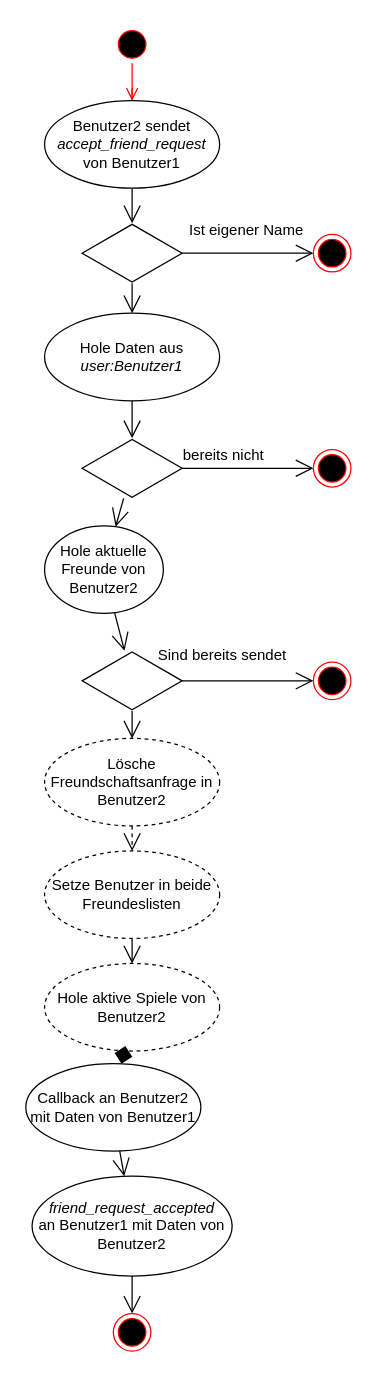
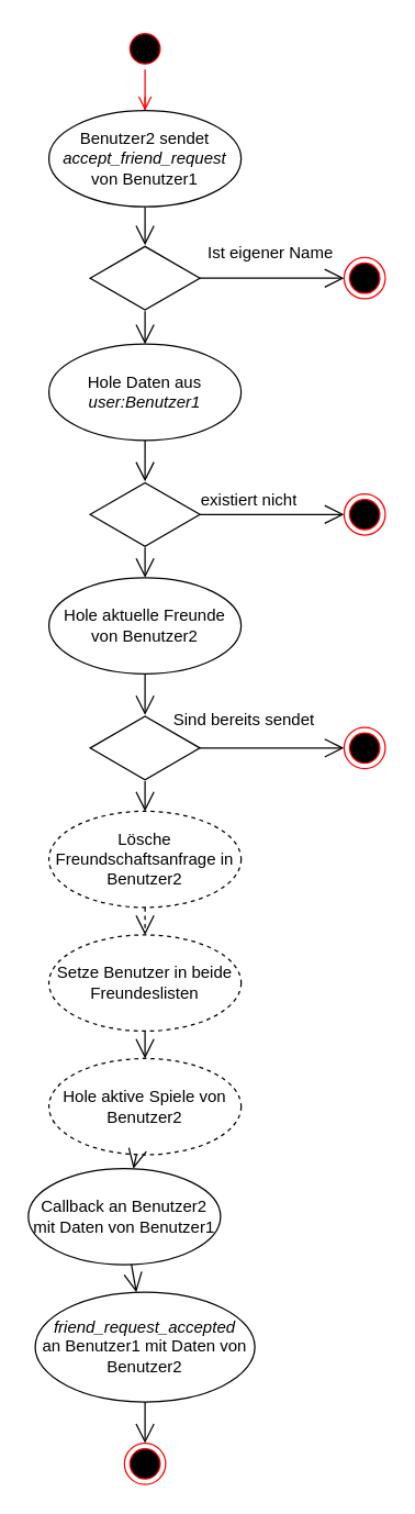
  <mxCell id="0" />
  <mxCell id="1" parent="0" />
  <mxCell id="2" value="" style="ellipse;html=1;shape=startState;fillColor=#000000;strokeColor=#ff0000;" parent="1" vertex="1"><mxGeometry x="90" y="20" width="30" height="30" as="geometry" /></mxCell>
  <mxCell id="3" value="" style="edgeStyle=orthogonalEdgeStyle;html=1;verticalAlign=bottom;endArrow=open;endSize=8;strokeColor=#ff0000;rounded=0;" parent="1" source="14" edge="1"><mxGeometry relative="1" as="geometry"><mxPoint x="105" y="110" as="targetPoint" /></mxGeometry></mxCell>
  <mxCell id="4" value="" style="html=1;whiteSpace=wrap;aspect=fixed;shape=isoRectangle;" parent="1" vertex="1"><mxGeometry x="65" y="178" width="80" height="48" as="geometry" /></mxCell>
  <mxCell id="5" value="" style="endArrow=open;endFill=1;endSize=12;html=1;rounded=0;" parent="1" source="14" target="4" edge="1"><mxGeometry width="160" relative="1" as="geometry"><mxPoint x="20" y="260" as="sourcePoint" /><mxPoint x="180" y="260" as="targetPoint" /></mxGeometry></mxCell>
  <mxCell id="6" value="" style="endArrow=open;endFill=1;endSize=12;html=1;rounded=0;" parent="1" source="4" target="12" edge="1"><mxGeometry width="160" relative="1" as="geometry"><mxPoint x="270" y="340" as="sourcePoint" /><mxPoint x="280" y="232" as="targetPoint" /></mxGeometry></mxCell>
  <mxCell id="7" value="Ist eigener Name" style="text;strokeColor=none;fillColor=none;align=left;verticalAlign=top;spacingLeft=4;spacingRight=4;overflow=hidden;rotatable=0;points=[[0,0.5],[1,0.5]];portConstraint=eastwest;whiteSpace=wrap;html=1;" parent="1" vertex="1"><mxGeometry x="145" y="170" width="130" height="26" as="geometry" /></mxCell>
  <mxCell id="8" value="" style="endArrow=open;endFill=1;endSize=12;html=1;rounded=0;" parent="1" source="4" target="15" edge="1"><mxGeometry width="160" relative="1" as="geometry"><mxPoint x="20" y="260" as="sourcePoint" /><mxPoint x="105" y="260" as="targetPoint" /></mxGeometry></mxCell>
- <mxCell id="9" value="Hole aktuelle Freunde von Benutzer2" style="ellipse;whiteSpace=wrap;html=1;" parent="1" vertex="1"><mxGeometry x="35" y="420" width="95" height="70" as="geometry" /></mxCell>
+ <mxCell id="9" value="Hole aktuelle Freunde von Benutzer2" style="ellipse;whiteSpace=wrap;html=1;" parent="1" vertex="1"><mxGeometry x="35" y="420" width="140" height="70" as="geometry" /></mxCell>
  <mxCell id="10" value="" style="endArrow=open;endFill=1;endSize=12;html=1;rounded=0;" parent="1" target="16" edge="1"><mxGeometry width="160" relative="1" as="geometry"><mxPoint x="105" y="308" as="sourcePoint" /><mxPoint x="105" y="360" as="targetPoint" /></mxGeometry></mxCell>
  <mxCell id="11" value="" style="endArrow=open;endFill=1;endSize=12;html=1;rounded=0;" parent="1" source="22" target="26" edge="1"><mxGeometry width="160" relative="1" as="geometry"><mxPoint x="105" y="560" as="sourcePoint" /><mxPoint x="105" y="600" as="targetPoint" /></mxGeometry></mxCell>
  <mxCell id="12" value="" style="ellipse;html=1;shape=endState;fillColor=#000000;strokeColor=#ff0000;" parent="1" vertex="1"><mxGeometry x="250" y="187" width="30" height="30" as="geometry" /></mxCell>
  <mxCell id="13" value="" style="edgeStyle=orthogonalEdgeStyle;html=1;verticalAlign=bottom;endArrow=open;endSize=8;strokeColor=#ff0000;rounded=0;" edge="1" parent="1" source="2" target="14"><mxGeometry relative="1" as="geometry"><mxPoint x="105" y="110" as="targetPoint" /><mxPoint x="105" y="50" as="sourcePoint" /></mxGeometry></mxCell>
  <mxCell id="14" value="Benutzer2 sendet&lt;i&gt; accept_friend_request&lt;/i&gt;&lt;br&gt;von Benutzer1" style="ellipse;whiteSpace=wrap;html=1;" parent="1" vertex="1"><mxGeometry x="35" y="80" width="140" height="70" as="geometry" /></mxCell>
  <mxCell id="15" value="Hole&lt;i&gt;&amp;nbsp;&lt;/i&gt;Daten aus &lt;i&gt;user:Benutzer1&lt;/i&gt;" style="ellipse;whiteSpace=wrap;html=1;" vertex="1" parent="1"><mxGeometry x="35" y="250" width="140" height="70" as="geometry" /></mxCell>
  <mxCell id="16" value="" style="html=1;whiteSpace=wrap;aspect=fixed;shape=isoRectangle;" vertex="1" parent="1"><mxGeometry x="65" y="350" width="80" height="48" as="geometry" /></mxCell>
  <mxCell id="17" value="" style="endArrow=open;endFill=1;endSize=12;html=1;rounded=0;" edge="1" parent="1" source="16" target="19"><mxGeometry width="160" relative="1" as="geometry"><mxPoint x="250" y="350" as="sourcePoint" /><mxPoint x="220" y="370" as="targetPoint" /></mxGeometry></mxCell>
- <mxCell id="18" value="bereits nicht" style="text;strokeColor=none;fillColor=none;align=left;verticalAlign=top;spacingLeft=4;spacingRight=4;overflow=hidden;rotatable=0;points=[[0,0.5],[1,0.5]];portConstraint=eastwest;whiteSpace=wrap;html=1;" vertex="1" parent="1"><mxGeometry x="140" y="350" width="95" height="26" as="geometry" /></mxCell>
+ <mxCell id="18" value="existiert nicht" style="text;strokeColor=none;fillColor=none;align=left;verticalAlign=top;spacingLeft=4;spacingRight=4;overflow=hidden;rotatable=0;points=[[0,0.5],[1,0.5]];portConstraint=eastwest;whiteSpace=wrap;html=1;" vertex="1" parent="1"><mxGeometry x="140" y="350" width="95" height="26" as="geometry" /></mxCell>
  <mxCell id="19" value="" style="ellipse;html=1;shape=endState;fillColor=#000000;strokeColor=#ff0000;" vertex="1" parent="1"><mxGeometry x="250" y="359" width="30" height="30" as="geometry" /></mxCell>
  <mxCell id="20" value="" style="endArrow=open;endFill=1;endSize=12;html=1;rounded=0;" edge="1" parent="1" source="16" target="9"><mxGeometry width="160" relative="1" as="geometry"><mxPoint x="115" y="318" as="sourcePoint" /><mxPoint x="115" y="360" as="targetPoint" /></mxGeometry></mxCell>
  <mxCell id="21" value="" style="endArrow=open;endFill=1;endSize=12;html=1;rounded=0;" edge="1" parent="1" source="9" target="22"><mxGeometry width="160" relative="1" as="geometry"><mxPoint x="115" y="408" as="sourcePoint" /><mxPoint x="105" y="520" as="targetPoint" /></mxGeometry></mxCell>
  <mxCell id="22" value="" style="html=1;whiteSpace=wrap;aspect=fixed;shape=isoRectangle;" vertex="1" parent="1"><mxGeometry x="65" y="520" width="80" height="48" as="geometry" /></mxCell>
  <mxCell id="23" value="" style="endArrow=open;endFill=1;endSize=12;html=1;rounded=0;" edge="1" parent="1" source="22" target="24"><mxGeometry width="160" relative="1" as="geometry"><mxPoint x="220" y="560" as="sourcePoint" /><mxPoint x="230" y="550" as="targetPoint" /></mxGeometry></mxCell>
  <mxCell id="24" value="" style="ellipse;html=1;shape=endState;fillColor=#000000;strokeColor=#ff0000;" vertex="1" parent="1"><mxGeometry x="250" y="529" width="30" height="30" as="geometry" /></mxCell>
  <mxCell id="25" value="Sind bereits sendet" style="text;strokeColor=none;fillColor=none;align=left;verticalAlign=top;spacingLeft=4;spacingRight=4;overflow=hidden;rotatable=0;points=[[0,0.5],[1,0.5]];portConstraint=eastwest;whiteSpace=wrap;html=1;" vertex="1" parent="1"><mxGeometry x="120" y="510" width="160" height="26" as="geometry" /></mxCell>
  <mxCell id="26" value="Lösche Freundschaftsanfrage in Benutzer2" style="ellipse;whiteSpace=wrap;html=1;dashed=1;" vertex="1" parent="1"><mxGeometry x="35" y="590" width="140" height="70" as="geometry" /></mxCell>
  <mxCell id="27" value="" style="endArrow=open;endFill=1;endSize=12;html=1;rounded=0;dashed=1;" edge="1" parent="1" source="26" target="28"><mxGeometry width="160" relative="1" as="geometry"><mxPoint x="110" y="620" as="sourcePoint" /><mxPoint x="105" y="680" as="targetPoint" /></mxGeometry></mxCell>
  <mxCell id="28" value="Setze Benutzer in beide Freundeslisten" style="ellipse;whiteSpace=wrap;html=1;dashed=1;" vertex="1" parent="1"><mxGeometry x="35" y="680" width="140" height="70" as="geometry" /></mxCell>
  <mxCell id="29" value="" style="endArrow=open;endFill=1;endSize=12;html=1;rounded=0;" edge="1" parent="1" source="28" target="30"><mxGeometry width="160" relative="1" as="geometry"><mxPoint x="155" y="714" as="sourcePoint" /><mxPoint x="105" y="850" as="targetPoint" /></mxGeometry></mxCell>
  <mxCell id="30" value="Hole aktive Spiele von Benutzer2" style="ellipse;whiteSpace=wrap;html=1;dashed=1;" vertex="1" parent="1"><mxGeometry x="35" y="770" width="140" height="70" as="geometry" /></mxCell>
- <mxCell id="31" value="" style="endArrow=diamond;endFill=1;endSize=12;html=1;rounded=0;" edge="1" parent="1" source="30" target="32"><mxGeometry width="160" relative="1" as="geometry"><mxPoint x="115" y="830" as="sourcePoint" /><mxPoint x="105" y="880" as="targetPoint" /></mxGeometry></mxCell>
+ <mxCell id="31" value="" style="endArrow=open;endFill=1;endSize=12;html=1;rounded=0;" edge="1" parent="1" source="30" target="32"><mxGeometry width="160" relative="1" as="geometry"><mxPoint x="115" y="830" as="sourcePoint" /><mxPoint x="105" y="880" as="targetPoint" /></mxGeometry></mxCell>
  <mxCell id="32" value="Callback an Benutzer2 mit Daten von Benutzer1" style="ellipse;whiteSpace=wrap;html=1;" vertex="1" parent="1"><mxGeometry x="20" y="850" width="140" height="70" as="geometry" /></mxCell>
  <mxCell id="33" value="&lt;i&gt;friend_request_accepted&lt;/i&gt;&lt;br&gt;an Benutzer1 mit Daten von Benutzer2" style="ellipse;whiteSpace=wrap;html=1;" vertex="1" parent="1"><mxGeometry y="940" width="160" height="80" as="geometry" x="25" /></mxCell>
  <mxCell id="34" value="" style="endArrow=open;endFill=1;endSize=12;html=1;rounded=0;" edge="1" parent="1" source="32" target="33"><mxGeometry width="160" relative="1" as="geometry"><mxPoint x="115" y="870" as="sourcePoint" /><mxPoint x="115" y="890" as="targetPoint" /></mxGeometry></mxCell>
  <mxCell id="35" value="" style="ellipse;html=1;shape=endState;fillColor=#000000;strokeColor=#ff0000;" vertex="1" parent="1"><mxGeometry x="90" y="1050" width="30" height="30" as="geometry" /></mxCell>
  <mxCell id="36" value="" style="endArrow=open;endFill=1;endSize=12;html=1;rounded=0;" edge="1" parent="1" source="33" target="35"><mxGeometry width="160" relative="1" as="geometry"><mxPoint x="115" y="930" as="sourcePoint" /><mxPoint x="115" y="950" as="targetPoint" /></mxGeometry></mxCell>
